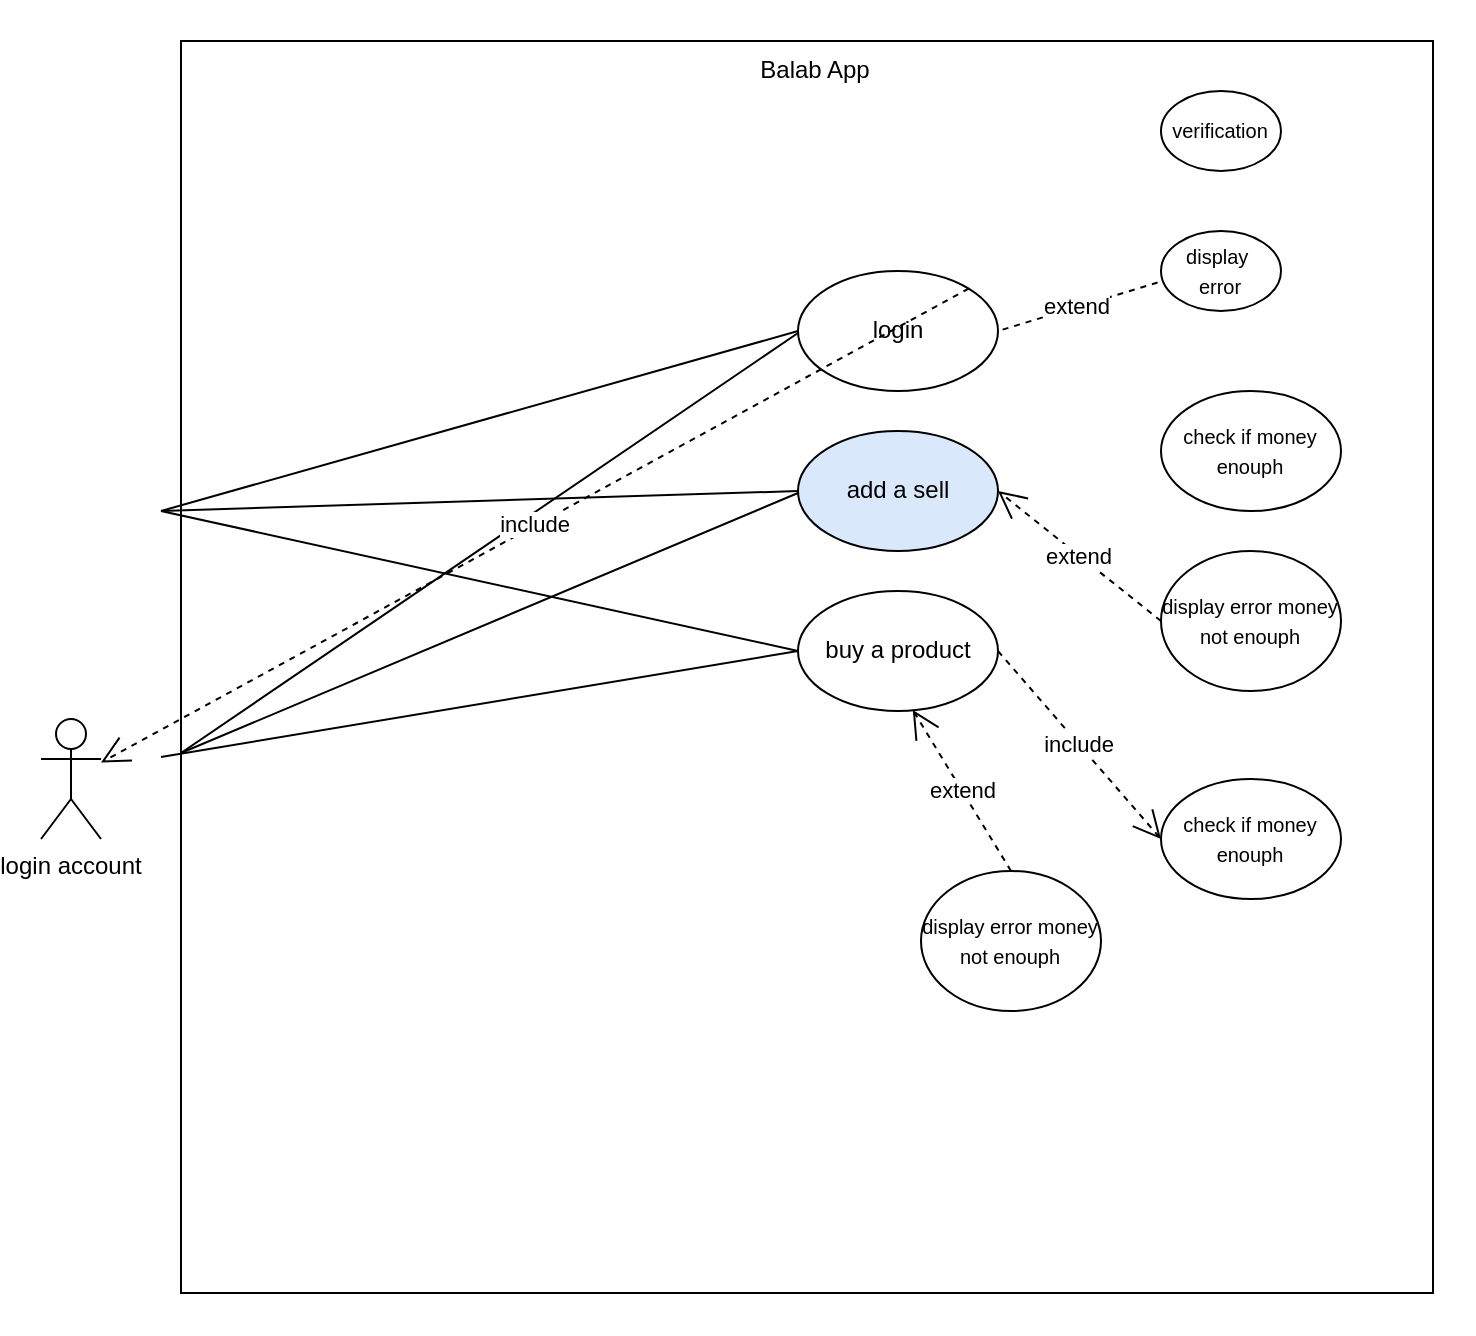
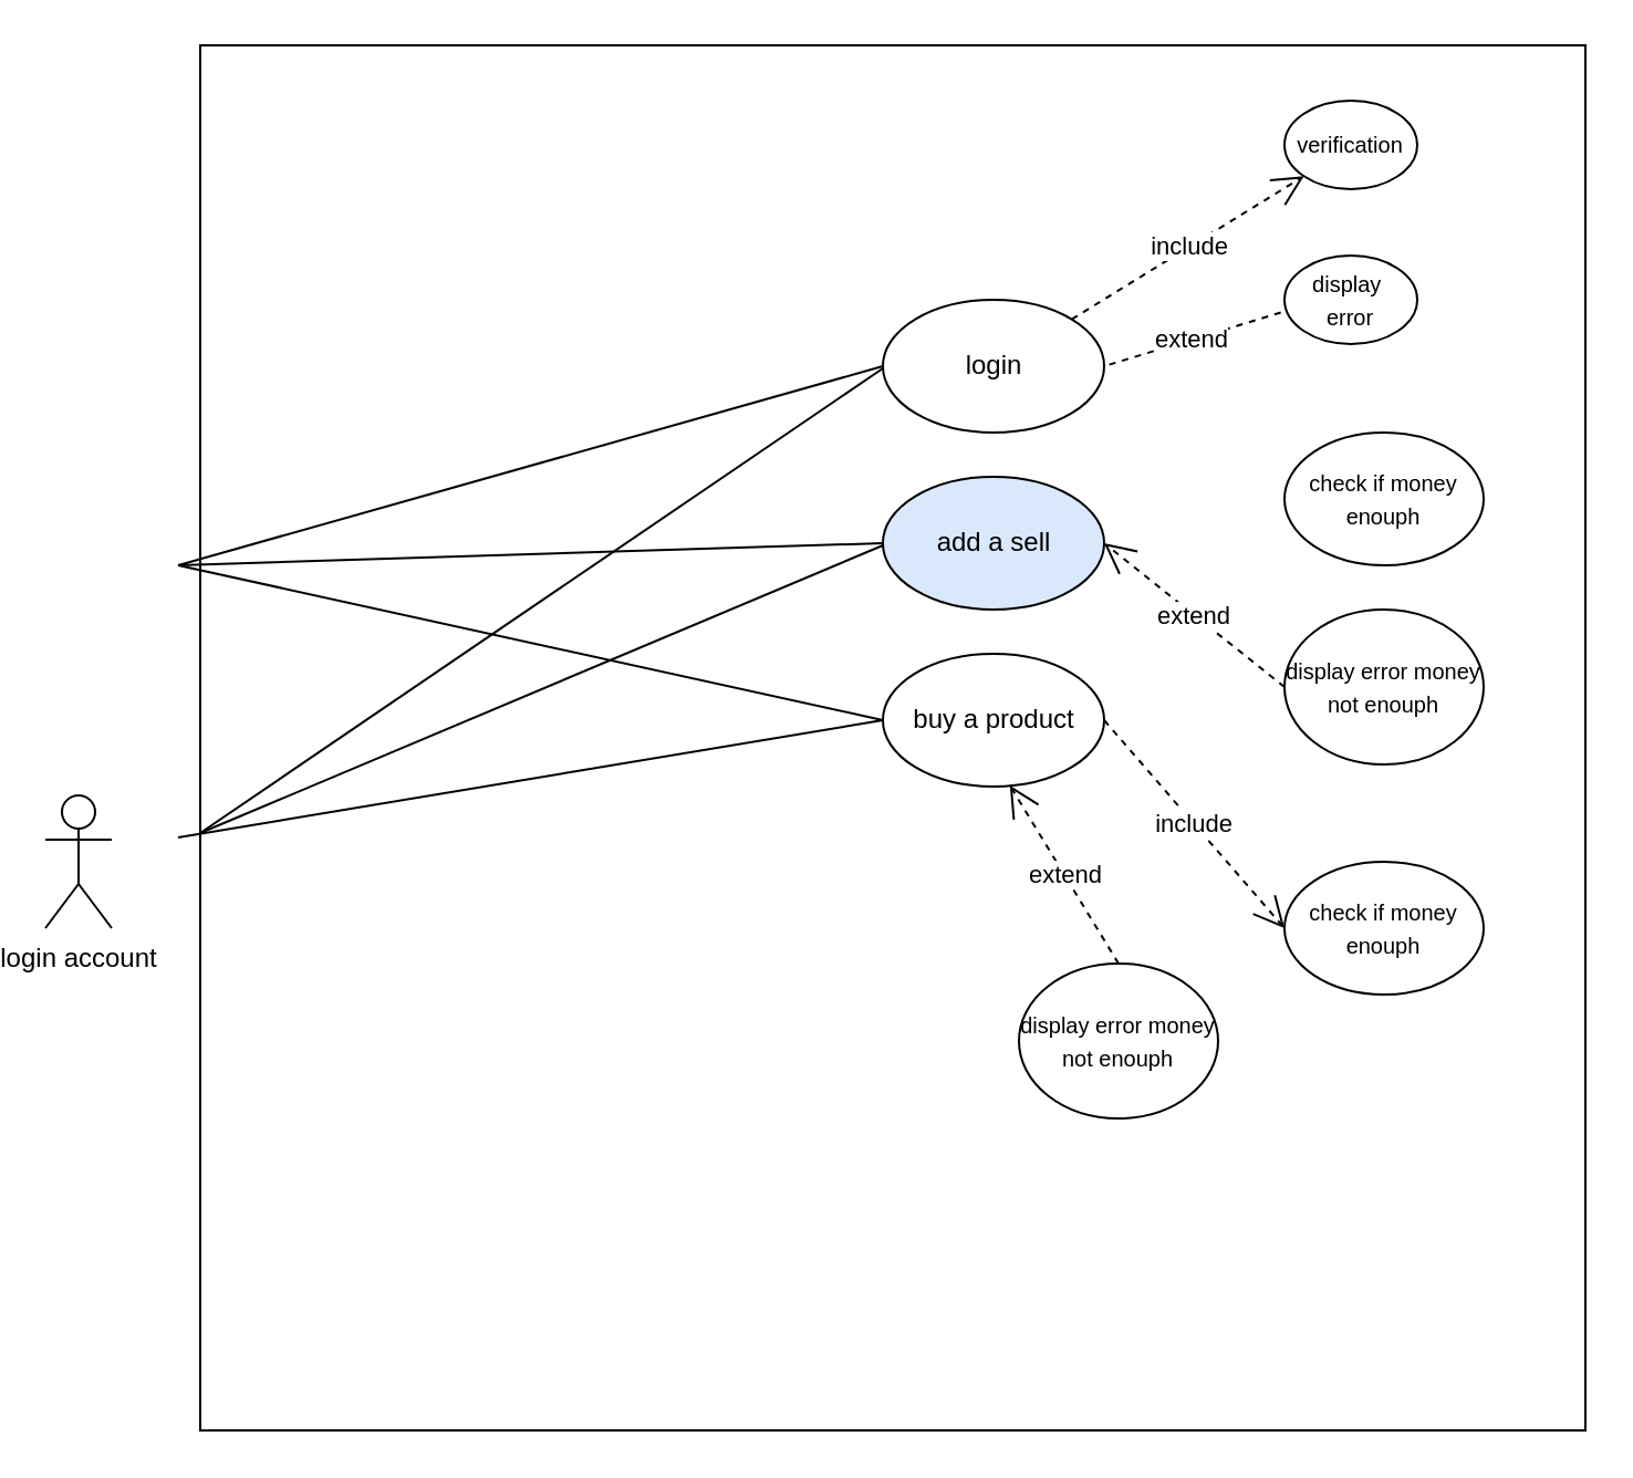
  <mxCell id="0" />
  <mxCell id="1" parent="0" />
  <mxCell id="2" value="login account" style="shape=umlActor;verticalLabelPosition=bottom;labelBackgroundColor=#ffffff;verticalAlign=top;html=1;outlineConnect=0;" parent="1" vertex="1"><mxGeometry x="20" y="359" width="30" height="60" as="geometry" /></mxCell>
  <mxCell id="3" value="" style="whiteSpace=wrap;html=1;aspect=fixed;" parent="1" vertex="1"><mxGeometry x="90" y="20" width="626" height="626" as="geometry" /></mxCell>
- <mxCell id="4" value="Balab App" style="text;html=1;strokeColor=none;fillColor=none;align=center;verticalAlign=middle;whiteSpace=wrap;rounded=0;" parent="1" vertex="1"><mxGeometry x="376" y="25" width="63" height="20" as="geometry" /></mxCell>
  <mxCell id="5" value="login" style="ellipse;whiteSpace=wrap;html=1;" parent="1" vertex="1"><mxGeometry x="398.5" y="135" width="100" height="60" as="geometry" /></mxCell>
  <mxCell id="6" value="add a sell" style="ellipse;whiteSpace=wrap;html=1;fillColor=#dae8fc;" parent="1" vertex="1"><mxGeometry x="398.5" y="215" width="100" height="60" as="geometry" /></mxCell>
  <mxCell id="7" value="buy a product" style="ellipse;whiteSpace=wrap;html=1;" parent="1" vertex="1"><mxGeometry x="398.5" y="295" width="100" height="60" as="geometry" /></mxCell>
  <mxCell id="8" value="" style="endArrow=none;html=1;entryX=0;entryY=0.5;entryDx=0;entryDy=0;" parent="1" target="5" edge="1"><mxGeometry width="50" height="50" relative="1" as="geometry"><mxPoint x="80" y="255" as="sourcePoint" /><mxPoint x="130" y="205" as="targetPoint" /></mxGeometry></mxCell>
  <mxCell id="9" value="" style="endArrow=none;html=1;entryX=0;entryY=0.5;entryDx=0;entryDy=0;" parent="1" target="6" edge="1"><mxGeometry width="50" height="50" relative="1" as="geometry"><mxPoint x="80" y="255" as="sourcePoint" /><mxPoint x="130" y="205" as="targetPoint" /></mxGeometry></mxCell>
  <mxCell id="10" value="" style="endArrow=none;html=1;entryX=0;entryY=0.5;entryDx=0;entryDy=0;" parent="1" target="7" edge="1"><mxGeometry width="50" height="50" relative="1" as="geometry"><mxPoint x="80" y="255" as="sourcePoint" /><mxPoint x="130" y="205" as="targetPoint" /></mxGeometry></mxCell>
  <mxCell id="11" value="" style="endArrow=none;html=1;entryX=0;entryY=0.5;entryDx=0;entryDy=0;" parent="1" target="7" edge="1"><mxGeometry width="50" height="50" relative="1" as="geometry"><mxPoint x="80" y="378" as="sourcePoint" /><mxPoint x="130" y="328" as="targetPoint" /></mxGeometry></mxCell>
  <mxCell id="12" value="" style="endArrow=none;html=1;entryX=0;entryY=0.5;entryDx=0;entryDy=0;" parent="1" edge="1"><mxGeometry width="50" height="50" relative="1" as="geometry"><mxPoint x="90" y="376" as="sourcePoint" /><mxPoint x="398.5" y="246" as="targetPoint" /></mxGeometry></mxCell>
  <mxCell id="13" value="" style="endArrow=none;html=1;entryX=0;entryY=0.5;entryDx=0;entryDy=0;" parent="1" edge="1"><mxGeometry width="50" height="50" relative="1" as="geometry"><mxPoint x="90" y="376" as="sourcePoint" /><mxPoint x="398.5" y="166" as="targetPoint" /></mxGeometry></mxCell>
  <mxCell id="14" value="&lt;font style=&quot;font-size: 10px&quot;&gt;display&amp;nbsp;&lt;br&gt;&lt;/font&gt;&lt;font style=&quot;font-size: 10px&quot;&gt;error&lt;/font&gt;" style="ellipse;whiteSpace=wrap;html=1;" parent="1" vertex="1"><mxGeometry x="580" y="115" width="60" height="40" as="geometry" /></mxCell>
  <mxCell id="15" value="&lt;font style=&quot;font-size: 10px&quot;&gt;verification&lt;/font&gt;" style="ellipse;whiteSpace=wrap;html=1;" parent="1" vertex="1"><mxGeometry x="580" y="45" width="60" height="40" as="geometry" /></mxCell>
- <mxCell id="16" value="include" style="endArrow=open;endSize=12;dashed=1;html=1;exitX=1;exitY=0;exitDx=0;exitDy=0;" parent="1" source="5" target="2" edge="1"><mxGeometry width="160" relative="1" as="geometry"><mxPoint x="240" y="84.5" as="sourcePoint" /><mxPoint x="400" y="84.5" as="targetPoint" /><mxPoint as="offset" /></mxGeometry></mxCell>
+ <mxCell id="16" value="include" style="endArrow=open;endSize=12;dashed=1;html=1;exitX=1;exitY=0;exitDx=0;exitDy=0;entryX=0;entryY=1;entryDx=0;entryDy=0;" parent="1" source="5" target="15" edge="1"><mxGeometry width="160" relative="1" as="geometry"><mxPoint x="240" y="84.5" as="sourcePoint" /><mxPoint x="400" y="84.5" as="targetPoint" /><mxPoint as="offset" /></mxGeometry></mxCell>
  <mxCell id="17" value="extend" style="endArrow=none;endSize=12;dashed=1;html=1;exitX=-0.028;exitY=0.644;exitDx=0;exitDy=0;exitPerimeter=0;entryX=1;entryY=0.5;entryDx=0;entryDy=0;" parent="1" source="14" target="5" edge="1"><mxGeometry width="160" relative="1" as="geometry"><mxPoint x="500" y="165" as="sourcePoint" /><mxPoint x="660" y="165" as="targetPoint" /></mxGeometry></mxCell>
  <mxCell id="18" value="&lt;font style=&quot;font-size: 10px&quot;&gt;check if money enouph&lt;/font&gt;" style="ellipse;whiteSpace=wrap;html=1;" parent="1" vertex="1"><mxGeometry x="580" y="195" width="90" height="60" as="geometry" /></mxCell>
  <mxCell id="19" value="&lt;span style=&quot;font-size: 10px&quot;&gt;display error money not enouph&lt;/span&gt;" style="ellipse;whiteSpace=wrap;html=1;" parent="1" vertex="1"><mxGeometry x="580" y="275" width="90" height="70" as="geometry" /></mxCell>
  <mxCell id="20" value="include" style="endArrow=open;endSize=12;dashed=1;html=1;exitX=1;exitY=0.5;exitDx=0;exitDy=0;" parent="1" source="7" edge="1"><mxGeometry width="160" relative="1" as="geometry"><mxPoint x="490" y="378" as="sourcePoint" /><mxPoint x="580" y="419" as="targetPoint" /></mxGeometry></mxCell>
  <mxCell id="21" value="extend" style="endArrow=open;endSize=12;dashed=1;html=1;entryX=1;entryY=0.5;entryDx=0;entryDy=0;exitX=0;exitY=0.5;exitDx=0;exitDy=0;" parent="1" source="19" target="6" edge="1"><mxGeometry width="160" relative="1" as="geometry"><mxPoint x="500" y="325" as="sourcePoint" /><mxPoint x="660" y="325" as="targetPoint" /></mxGeometry></mxCell>
  <mxCell id="22" value="&lt;font style=&quot;font-size: 10px&quot;&gt;check if money enouph&lt;/font&gt;" style="ellipse;whiteSpace=wrap;html=1;" parent="1" vertex="1"><mxGeometry x="580" y="389" width="90" height="60" as="geometry" /></mxCell>
  <mxCell id="23" value="&lt;span style=&quot;font-size: 10px&quot;&gt;display error money not enouph&lt;/span&gt;" style="ellipse;whiteSpace=wrap;html=1;" parent="1" vertex="1"><mxGeometry x="460" y="435" width="90" height="70" as="geometry" /></mxCell>
  <mxCell id="24" value="extend" style="endArrow=open;endSize=12;dashed=1;html=1;entryX=0.574;entryY=0.992;entryDx=0;entryDy=0;exitX=0;exitY=0.5;exitDx=0;exitDy=0;entryPerimeter=0;" parent="1" target="7" edge="1"><mxGeometry width="160" relative="1" as="geometry"><mxPoint x="505" y="435" as="sourcePoint" /><mxPoint x="423.5" y="370" as="targetPoint" /></mxGeometry></mxCell>
